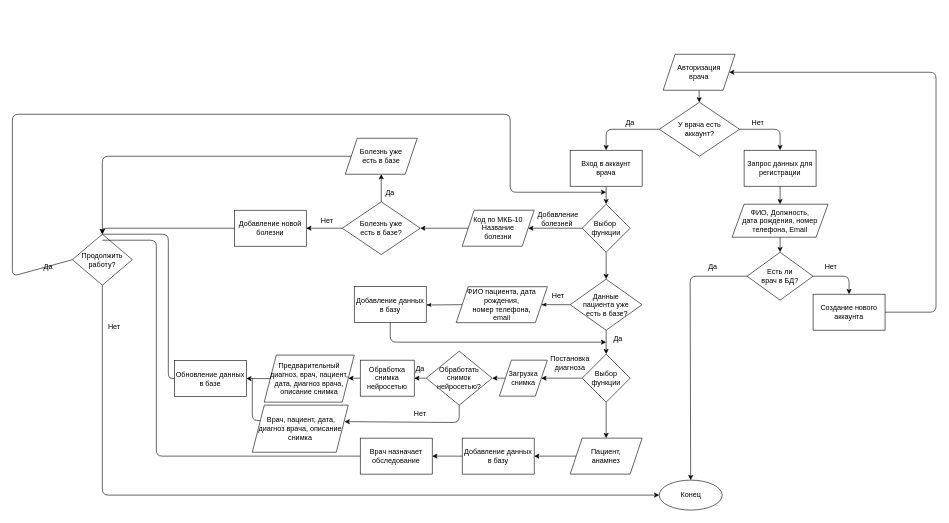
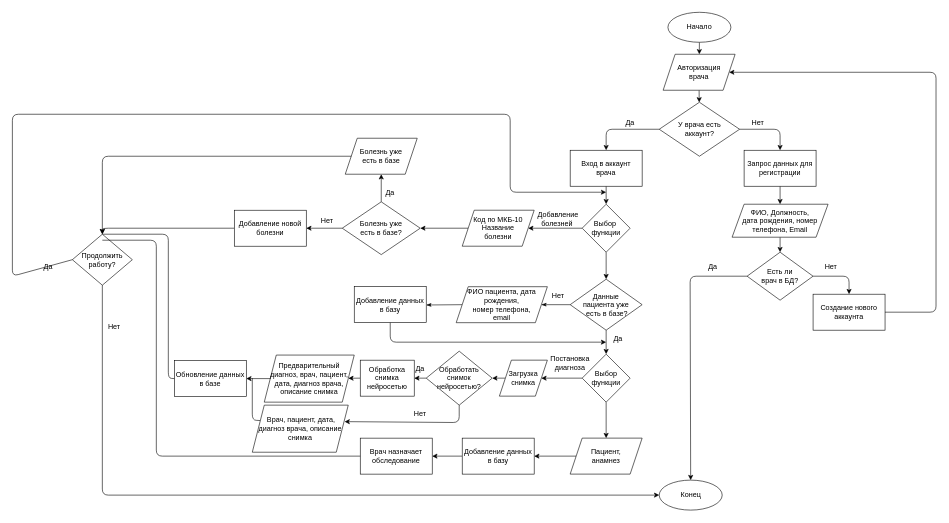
  <mxCell id="0" />
  <mxCell id="1" parent="0" />
+ <mxCell id="2" style="edgeStyle=none;html=1;exitX=0.5;exitY=1;exitDx=0;exitDy=0;" parent="1" source="3" target="5" edge="1"><mxGeometry relative="1" as="geometry" /></mxCell>
+ <mxCell id="3" value="Начало" style="ellipse;whiteSpace=wrap;html=1;" parent="1" vertex="1"><mxGeometry x="1113" y="20" width="105" height="50" as="geometry" /></mxCell>
  <mxCell id="4" style="edgeStyle=none;html=1;exitX=0.5;exitY=1;exitDx=0;exitDy=0;" parent="1" source="5" target="6" edge="1"><mxGeometry relative="1" as="geometry" /></mxCell>
  <mxCell id="5" value="Авторизация &lt;br&gt;врача" style="shape=parallelogram;perimeter=parallelogramPerimeter;whiteSpace=wrap;html=1;fixedSize=1;" parent="1" vertex="1"><mxGeometry x="1105" y="90" width="120" height="60" as="geometry" /></mxCell>
  <mxCell id="6" value="У врача есть&lt;br&gt;аккаунт?" style="rhombus;whiteSpace=wrap;html=1;" parent="1" vertex="1"><mxGeometry x="1098.5" y="170" width="134" height="90" as="geometry" /></mxCell>
  <mxCell id="7" value="" style="endArrow=classic;html=1;exitX=1;exitY=0.5;exitDx=0;exitDy=0;entryX=0.5;entryY=0;entryDx=0;entryDy=0;" parent="1" source="6" edge="1"><mxGeometry width="50" height="50" relative="1" as="geometry"><mxPoint x="1300" y="150" as="sourcePoint" /><mxPoint x="1300" y="250" as="targetPoint" /><Array as="points"><mxPoint x="1300" y="215" /></Array></mxGeometry></mxCell>
  <mxCell id="8" value="Нет" style="text;html=1;strokeColor=none;fillColor=none;align=center;verticalAlign=middle;whiteSpace=wrap;rounded=0;" parent="1" vertex="1"><mxGeometry x="1232.5" y="190" width="60" height="30" as="geometry" /></mxCell>
  <mxCell id="9" style="edgeStyle=none;html=1;exitX=0.5;exitY=1;exitDx=0;exitDy=0;" parent="1" source="10" target="12" edge="1"><mxGeometry relative="1" as="geometry" /></mxCell>
  <mxCell id="10" value="Запрос данных для регистрации" style="rounded=0;whiteSpace=wrap;html=1;" parent="1" vertex="1"><mxGeometry x="1240" y="250" width="120" height="60" as="geometry" /></mxCell>
  <mxCell id="11" style="edgeStyle=none;html=1;exitX=0.5;exitY=1;exitDx=0;exitDy=0;entryX=0.5;entryY=0;entryDx=0;entryDy=0;" parent="1" source="12" target="14" edge="1"><mxGeometry relative="1" as="geometry" /></mxCell>
  <mxCell id="12" value="ФИО, Должность, &lt;br&gt;дата рождения, номер телефона, Email" style="shape=parallelogram;perimeter=parallelogramPerimeter;whiteSpace=wrap;html=1;fixedSize=1;" parent="1" vertex="1"><mxGeometry x="1220" y="340" width="160" height="55" as="geometry" /></mxCell>
  <mxCell id="13" style="edgeStyle=none;html=1;exitX=1;exitY=0.5;exitDx=0;exitDy=0;entryX=0.5;entryY=0;entryDx=0;entryDy=0;" parent="1" source="14" target="15" edge="1"><mxGeometry relative="1" as="geometry"><mxPoint x="1440" y="460.353" as="targetPoint" /><Array as="points"><mxPoint x="1415" y="460" /></Array></mxGeometry></mxCell>
  <mxCell id="14" value="Есть ли &lt;br&gt;врач в БД?" style="rhombus;whiteSpace=wrap;html=1;" parent="1" vertex="1"><mxGeometry x="1245" y="420" width="110" height="80" as="geometry" /></mxCell>
  <mxCell id="15" value="Создание нового аккаунта" style="rounded=0;whiteSpace=wrap;html=1;" parent="1" vertex="1"><mxGeometry x="1355" y="490" width="120" height="60" as="geometry" /></mxCell>
  <mxCell id="16" value="Да" style="text;html=1;strokeColor=none;fillColor=none;align=center;verticalAlign=middle;whiteSpace=wrap;rounded=0;" parent="1" vertex="1"><mxGeometry x="1158" y="430" width="60" height="30" as="geometry" /></mxCell>
  <mxCell id="17" value="" style="endArrow=classic;html=1;exitX=1;exitY=0.5;exitDx=0;exitDy=0;entryX=1;entryY=0.5;entryDx=0;entryDy=0;" parent="1" source="15" target="5" edge="1"><mxGeometry width="50" height="50" relative="1" as="geometry"><mxPoint x="1530" y="450" as="sourcePoint" /><mxPoint x="1560" y="110" as="targetPoint" /><Array as="points"><mxPoint x="1560" y="520" /><mxPoint x="1560" y="120" /></Array></mxGeometry></mxCell>
  <mxCell id="18" value="Конец" style="ellipse;whiteSpace=wrap;html=1;" parent="1" vertex="1"><mxGeometry x="1098.5" y="800" width="105" height="50" as="geometry" /></mxCell>
  <mxCell id="19" value="" style="endArrow=classic;html=1;exitX=0;exitY=0.5;exitDx=0;exitDy=0;" parent="1" source="14" target="18" edge="1"><mxGeometry width="50" height="50" relative="1" as="geometry"><mxPoint x="1040" y="470" as="sourcePoint" /><mxPoint x="1090" y="420" as="targetPoint" /><Array as="points"><mxPoint x="1150" y="460" /></Array></mxGeometry></mxCell>
  <mxCell id="20" value="Нет" style="text;html=1;strokeColor=none;fillColor=none;align=center;verticalAlign=middle;whiteSpace=wrap;rounded=0;" parent="1" vertex="1"><mxGeometry x="1355" y="430" width="60" height="30" as="geometry" /></mxCell>
  <mxCell id="21" style="edgeStyle=none;html=1;exitX=0.5;exitY=1;exitDx=0;exitDy=0;" parent="1" source="22" target="27" edge="1"><mxGeometry relative="1" as="geometry" /></mxCell>
  <mxCell id="22" value="Вход в аккаунт&lt;br style=&quot;border-color: var(--border-color);&quot;&gt;врача" style="rounded=0;whiteSpace=wrap;html=1;" parent="1" vertex="1"><mxGeometry x="950" y="250" width="120" height="60" as="geometry" /></mxCell>
  <mxCell id="23" value="" style="endArrow=classic;html=1;exitX=0;exitY=0.5;exitDx=0;exitDy=0;" parent="1" source="6" target="22" edge="1"><mxGeometry width="50" height="50" relative="1" as="geometry"><mxPoint x="1050" y="350" as="sourcePoint" /><mxPoint x="1100" y="300" as="targetPoint" /><Array as="points"><mxPoint x="1010" y="215" /></Array></mxGeometry></mxCell>
  <mxCell id="24" value="Да" style="text;html=1;strokeColor=none;fillColor=none;align=center;verticalAlign=middle;whiteSpace=wrap;rounded=0;" parent="1" vertex="1"><mxGeometry x="1020" y="190" width="60" height="30" as="geometry" /></mxCell>
  <mxCell id="25" style="edgeStyle=none;html=1;exitX=0.5;exitY=1;exitDx=0;exitDy=0;" parent="1" source="27" target="30" edge="1"><mxGeometry relative="1" as="geometry" /></mxCell>
  <mxCell id="26" style="edgeStyle=none;html=1;exitX=0;exitY=0.5;exitDx=0;exitDy=0;entryX=1;entryY=0.5;entryDx=0;entryDy=0;" parent="1" source="27" target="32" edge="1"><mxGeometry relative="1" as="geometry" /></mxCell>
  <mxCell id="27" value="Выбор&amp;nbsp;&lt;br&gt;функции" style="rhombus;whiteSpace=wrap;html=1;" parent="1" vertex="1"><mxGeometry x="970" y="340" width="80" height="80" as="geometry" /></mxCell>
  <mxCell id="28" style="edgeStyle=none;html=1;exitX=0.5;exitY=1;exitDx=0;exitDy=0;" parent="1" source="30" target="50" edge="1"><mxGeometry relative="1" as="geometry" /></mxCell>
  <mxCell id="29" style="edgeStyle=none;html=1;exitX=0;exitY=0.5;exitDx=0;exitDy=0;entryX=1;entryY=0.5;entryDx=0;entryDy=0;strokeColor=default;endArrow=classicThin;endFill=1;" parent="1" source="30" target="67" edge="1"><mxGeometry relative="1" as="geometry" /></mxCell>
  <mxCell id="30" value="Данные &lt;br&gt;пациента уже&lt;br&gt;&amp;nbsp;есть в базе?" style="rhombus;whiteSpace=wrap;html=1;" parent="1" vertex="1"><mxGeometry x="950" y="465" width="120" height="85" as="geometry" /></mxCell>
  <mxCell id="31" style="edgeStyle=none;html=1;exitX=0;exitY=0.5;exitDx=0;exitDy=0;" parent="1" source="32" target="36" edge="1"><mxGeometry relative="1" as="geometry" /></mxCell>
  <mxCell id="32" value="Код по МКБ-10&lt;br&gt;Название &lt;br&gt;болезни" style="shape=parallelogram;perimeter=parallelogramPerimeter;whiteSpace=wrap;html=1;fixedSize=1;" parent="1" vertex="1"><mxGeometry x="770" y="350" width="120" height="60" as="geometry" /></mxCell>
  <mxCell id="33" value="Добавление болезней&amp;nbsp;" style="text;html=1;strokeColor=none;fillColor=none;align=center;verticalAlign=middle;whiteSpace=wrap;rounded=0;" parent="1" vertex="1"><mxGeometry x="900" y="350" width="60" height="30" as="geometry" /></mxCell>
  <mxCell id="34" style="edgeStyle=none;html=1;exitX=0.5;exitY=0;exitDx=0;exitDy=0;entryX=0.5;entryY=1;entryDx=0;entryDy=0;" parent="1" source="36" target="37" edge="1"><mxGeometry relative="1" as="geometry" /></mxCell>
  <mxCell id="35" style="edgeStyle=none;html=1;exitX=0;exitY=0.5;exitDx=0;exitDy=0;" parent="1" source="36" target="40" edge="1"><mxGeometry relative="1" as="geometry" /></mxCell>
  <mxCell id="36" value="Болезнь уже&lt;br&gt;есть в базе?" style="rhombus;whiteSpace=wrap;html=1;" parent="1" vertex="1"><mxGeometry x="570" y="336" width="130" height="88" as="geometry" /></mxCell>
  <mxCell id="37" value="Болезнь уже &lt;br&gt;есть в базе" style="shape=parallelogram;perimeter=parallelogramPerimeter;whiteSpace=wrap;html=1;fixedSize=1;" parent="1" vertex="1"><mxGeometry x="575" y="230" width="120" height="60" as="geometry" /></mxCell>
  <mxCell id="38" value="Да" style="text;html=1;strokeColor=none;fillColor=none;align=center;verticalAlign=middle;whiteSpace=wrap;rounded=0;" parent="1" vertex="1"><mxGeometry x="620" y="306" width="60" height="30" as="geometry" /></mxCell>
  <mxCell id="39" style="edgeStyle=none;html=1;exitX=0;exitY=0.5;exitDx=0;exitDy=0;entryX=0.5;entryY=0;entryDx=0;entryDy=0;" parent="1" source="40" target="42" edge="1"><mxGeometry relative="1" as="geometry"><mxPoint x="170" y="380.353" as="targetPoint" /><Array as="points"><mxPoint x="170" y="380" /></Array></mxGeometry></mxCell>
  <mxCell id="40" value="Добавление новой болезни" style="rounded=0;whiteSpace=wrap;html=1;" parent="1" vertex="1"><mxGeometry x="390" y="350" width="120" height="60" as="geometry" /></mxCell>
  <mxCell id="41" value="Нет" style="text;html=1;strokeColor=none;fillColor=none;align=center;verticalAlign=middle;whiteSpace=wrap;rounded=0;" parent="1" vertex="1"><mxGeometry x="515" y="352.5" width="60" height="30" as="geometry" /></mxCell>
  <mxCell id="42" value="Продолжить работу?" style="rhombus;whiteSpace=wrap;html=1;" parent="1" vertex="1"><mxGeometry x="120" y="390" width="100" height="85" as="geometry" /></mxCell>
  <mxCell id="43" value="" style="endArrow=classic;html=1;exitX=0;exitY=0.5;exitDx=0;exitDy=0;entryX=0.5;entryY=0;entryDx=0;entryDy=0;" parent="1" source="37" target="42" edge="1"><mxGeometry width="50" height="50" relative="1" as="geometry"><mxPoint x="180" y="280" as="sourcePoint" /><mxPoint x="170" y="260" as="targetPoint" /><Array as="points"><mxPoint x="170" y="260" /></Array></mxGeometry></mxCell>
  <mxCell id="44" value="" style="endArrow=classic;html=1;exitX=0;exitY=0.5;exitDx=0;exitDy=0;" parent="1" source="42" edge="1"><mxGeometry width="50" height="50" relative="1" as="geometry"><mxPoint x="20" y="320" as="sourcePoint" /><mxPoint x="1010" y="320" as="targetPoint" /><Array as="points"><mxPoint x="20" y="460" /><mxPoint x="20" y="190" /><mxPoint x="850" y="190" /><mxPoint x="850" y="320" /></Array></mxGeometry></mxCell>
  <mxCell id="45" value="Да" style="text;html=1;strokeColor=none;fillColor=none;align=center;verticalAlign=middle;whiteSpace=wrap;rounded=0;" parent="1" vertex="1"><mxGeometry x="50" y="430" width="60" height="30" as="geometry" /></mxCell>
  <mxCell id="46" value="" style="endArrow=classic;html=1;exitX=0.5;exitY=1;exitDx=0;exitDy=0;entryX=0;entryY=0.5;entryDx=0;entryDy=0;" parent="1" source="42" target="18" edge="1"><mxGeometry width="50" height="50" relative="1" as="geometry"><mxPoint x="440" y="790" as="sourcePoint" /><mxPoint x="170" y="660" as="targetPoint" /><Array as="points"><mxPoint x="170" y="825" /></Array></mxGeometry></mxCell>
  <mxCell id="47" value="Нет" style="text;html=1;strokeColor=none;fillColor=none;align=center;verticalAlign=middle;whiteSpace=wrap;rounded=0;" parent="1" vertex="1"><mxGeometry x="160" y="530" width="60" height="30" as="geometry" /></mxCell>
  <mxCell id="48" style="edgeStyle=none;html=1;exitX=0.5;exitY=1;exitDx=0;exitDy=0;entryX=0.5;entryY=0;entryDx=0;entryDy=0;" parent="1" source="50" target="53" edge="1"><mxGeometry relative="1" as="geometry" /></mxCell>
  <mxCell id="49" style="edgeStyle=none;html=1;exitX=0;exitY=0.5;exitDx=0;exitDy=0;entryX=1;entryY=0.5;entryDx=0;entryDy=0;" parent="1" source="50" target="59" edge="1"><mxGeometry relative="1" as="geometry" /></mxCell>
  <mxCell id="50" value="Выбор функции" style="rhombus;whiteSpace=wrap;html=1;" parent="1" vertex="1"><mxGeometry x="970" y="590" width="80" height="80" as="geometry" /></mxCell>
  <mxCell id="51" value="Да" style="text;html=1;strokeColor=none;fillColor=none;align=center;verticalAlign=middle;whiteSpace=wrap;rounded=0;" parent="1" vertex="1"><mxGeometry x="1000" y="550" width="60" height="30" as="geometry" /></mxCell>
  <mxCell id="52" style="edgeStyle=none;html=1;exitX=0;exitY=0.5;exitDx=0;exitDy=0;entryX=1;entryY=0.5;entryDx=0;entryDy=0;" parent="1" source="53" target="55" edge="1"><mxGeometry relative="1" as="geometry" /></mxCell>
  <mxCell id="53" value="Пациент,&lt;br&gt;анамнез" style="shape=parallelogram;perimeter=parallelogramPerimeter;whiteSpace=wrap;html=1;fixedSize=1;" parent="1" vertex="1"><mxGeometry x="950" y="730" width="120" height="60" as="geometry" /></mxCell>
  <mxCell id="54" style="edgeStyle=none;html=1;exitX=0;exitY=0.5;exitDx=0;exitDy=0;" parent="1" source="55" target="56" edge="1"><mxGeometry relative="1" as="geometry" /></mxCell>
  <mxCell id="55" value="Добавление данных в базу" style="rounded=0;whiteSpace=wrap;html=1;" parent="1" vertex="1"><mxGeometry x="770" y="730" width="120" height="60" as="geometry" /></mxCell>
  <mxCell id="56" value="Врач назначает обследование" style="rounded=0;whiteSpace=wrap;html=1;" parent="1" vertex="1"><mxGeometry x="600" y="730" width="120" height="60" as="geometry" /></mxCell>
  <mxCell id="57" value="" style="endArrow=none;html=1;exitX=0;exitY=0.5;exitDx=0;exitDy=0;endFill=0;" parent="1" source="56" edge="1"><mxGeometry width="50" height="50" relative="1" as="geometry"><mxPoint x="470" y="670" as="sourcePoint" /><mxPoint x="170" y="400" as="targetPoint" /><Array as="points"><mxPoint x="260" y="760" /><mxPoint x="260" y="400" /></Array></mxGeometry></mxCell>
  <mxCell id="58" style="edgeStyle=none;html=1;exitX=0;exitY=0.5;exitDx=0;exitDy=0;" edge="1" parent="1" source="59" target="72"><mxGeometry relative="1" as="geometry" /></mxCell>
  <mxCell id="59" value="Загрузка&lt;br&gt;снимка" style="shape=parallelogram;perimeter=parallelogramPerimeter;whiteSpace=wrap;html=1;fixedSize=1;" parent="1" vertex="1"><mxGeometry x="832" y="600" width="80" height="60" as="geometry" /></mxCell>
  <mxCell id="60" value="Постановка диагноза" style="text;html=1;strokeColor=none;fillColor=none;align=center;verticalAlign=middle;whiteSpace=wrap;rounded=0;" parent="1" vertex="1"><mxGeometry x="920" y="590" width="60" height="30" as="geometry" /></mxCell>
  <mxCell id="61" style="edgeStyle=none;html=1;exitX=0;exitY=0.5;exitDx=0;exitDy=0;" parent="1" source="62" target="64" edge="1"><mxGeometry relative="1" as="geometry" /></mxCell>
  <mxCell id="62" value="Обработка&lt;br&gt;снимка нейросетью" style="rounded=0;whiteSpace=wrap;html=1;" parent="1" vertex="1"><mxGeometry x="600" y="600" width="90" height="60" as="geometry" /></mxCell>
  <mxCell id="63" style="edgeStyle=none;html=1;exitX=0;exitY=0.5;exitDx=0;exitDy=0;entryX=1;entryY=0.5;entryDx=0;entryDy=0;" parent="1" source="64" target="65" edge="1"><mxGeometry relative="1" as="geometry" /></mxCell>
  <mxCell id="64" value="Предварительный&lt;br&gt;диагноз, врач, пациент, дата, диагноз врача, описание снимка" style="shape=parallelogram;perimeter=parallelogramPerimeter;whiteSpace=wrap;html=1;fixedSize=1;" parent="1" vertex="1"><mxGeometry x="440" y="591.5" width="150" height="78.5" as="geometry" /></mxCell>
  <mxCell id="65" value="Обновление данных в базе" style="rounded=0;whiteSpace=wrap;html=1;" parent="1" vertex="1"><mxGeometry x="290" y="600.75" width="120" height="60" as="geometry" /></mxCell>
  <mxCell id="66" style="edgeStyle=none;html=1;exitX=0;exitY=0.5;exitDx=0;exitDy=0;strokeColor=default;endArrow=classicThin;endFill=1;" parent="1" source="67" edge="1"><mxGeometry relative="1" as="geometry"><mxPoint x="710" y="508" as="targetPoint" /></mxGeometry></mxCell>
  <mxCell id="67" value="ФИО пациента,&amp;nbsp;дата рождения,&lt;br&gt;номер телефона,&lt;br&gt;email" style="shape=parallelogram;perimeter=parallelogramPerimeter;whiteSpace=wrap;html=1;fixedSize=1;" parent="1" vertex="1"><mxGeometry x="760" y="477.5" width="152" height="60" as="geometry" /></mxCell>
  <mxCell id="68" value="Добавление данных в базу" style="rounded=0;whiteSpace=wrap;html=1;" parent="1" vertex="1"><mxGeometry x="590" y="477.5" width="120" height="60" as="geometry" /></mxCell>
  <mxCell id="69" value="" style="endArrow=classic;html=1;strokeColor=default;exitX=0.5;exitY=1;exitDx=0;exitDy=0;endFill=1;" parent="1" source="68" edge="1"><mxGeometry width="50" height="50" relative="1" as="geometry"><mxPoint x="700" y="580" as="sourcePoint" /><mxPoint x="1010" y="570" as="targetPoint" /><Array as="points"><mxPoint x="650" y="570" /></Array></mxGeometry></mxCell>
  <mxCell id="70" value="Нет" style="text;html=1;strokeColor=none;fillColor=none;align=center;verticalAlign=middle;whiteSpace=wrap;rounded=0;" parent="1" vertex="1"><mxGeometry x="900" y="477.5" width="60" height="30" as="geometry" /></mxCell>
  <mxCell id="71" style="edgeStyle=none;html=1;exitX=0;exitY=0.5;exitDx=0;exitDy=0;entryX=1;entryY=0.5;entryDx=0;entryDy=0;" edge="1" parent="1" source="72" target="62"><mxGeometry relative="1" as="geometry" /></mxCell>
  <mxCell id="72" value="Обработать&lt;br&gt;снимок&lt;br&gt;нейросетью?" style="rhombus;whiteSpace=wrap;html=1;" vertex="1" parent="1"><mxGeometry x="710" y="585" width="110" height="90" as="geometry" /></mxCell>
  <mxCell id="73" value="Да" style="text;html=1;strokeColor=none;fillColor=none;align=center;verticalAlign=middle;whiteSpace=wrap;rounded=0;" vertex="1" parent="1"><mxGeometry x="670" y="600" width="60" height="30" as="geometry" /></mxCell>
  <mxCell id="74" value="&amp;nbsp;Врач, пациент, дата, диагноз врача, описание снимка" style="shape=parallelogram;perimeter=parallelogramPerimeter;whiteSpace=wrap;html=1;fixedSize=1;" vertex="1" parent="1"><mxGeometry x="420" y="675" width="160" height="78.5" as="geometry" /></mxCell>
  <mxCell id="75" value="" style="endArrow=classic;html=1;exitX=0.5;exitY=1;exitDx=0;exitDy=0;entryX=0.962;entryY=0.35;entryDx=0;entryDy=0;entryPerimeter=0;" edge="1" parent="1" source="72" target="74"><mxGeometry width="50" height="50" relative="1" as="geometry"><mxPoint x="560" y="730" as="sourcePoint" /><mxPoint x="550" y="700" as="targetPoint" /><Array as="points"><mxPoint x="765" y="704" /></Array></mxGeometry></mxCell>
  <mxCell id="76" value="Нет" style="text;html=1;strokeColor=none;fillColor=none;align=center;verticalAlign=middle;whiteSpace=wrap;rounded=0;" vertex="1" parent="1"><mxGeometry x="670" y="675" width="60" height="30" as="geometry" /></mxCell>
  <mxCell id="77" value="" style="endArrow=none;html=1;exitX=0;exitY=0.5;exitDx=0;exitDy=0;endFill=0;" edge="1" parent="1" source="65"><mxGeometry width="50" height="50" relative="1" as="geometry"><mxPoint x="370" y="520" as="sourcePoint" /><mxPoint x="170" y="390" as="targetPoint" /><Array as="points"><mxPoint x="280" y="630" /><mxPoint x="280" y="390" /></Array></mxGeometry></mxCell>
  <mxCell id="78" value="" style="endArrow=none;html=1;exitX=0.082;exitY=0.327;exitDx=0;exitDy=0;exitPerimeter=0;endFill=0;" edge="1" parent="1" source="74"><mxGeometry width="50" height="50" relative="1" as="geometry"><mxPoint x="390" y="700" as="sourcePoint" /><mxPoint x="420" y="630" as="targetPoint" /><Array as="points"><mxPoint x="420" y="700" /></Array></mxGeometry></mxCell>
